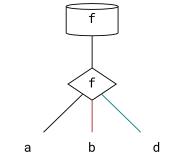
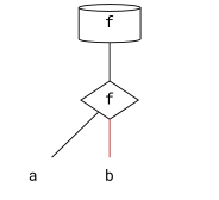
  digraph {
    fontname="Roboto Mono"
    node [fontname="Roboto Mono" shape=plaintext]
    edge [color=black dir=none fontname="Roboto Mono"]
    "  f  " [shape=cylinder]
    n2 [label=f shape=diamond]
    n3 [label=a]
    n4 [label=b]
-   n5 [label=d]
    subgraph sub_1 {
      rank=same
      "  f  "
    }
    "  f  " -> n2 [style=solid]
    n2 -> n3
    n2 -> n4 [color=brown]
-   n2 -> n5 [color=teal]
  }
